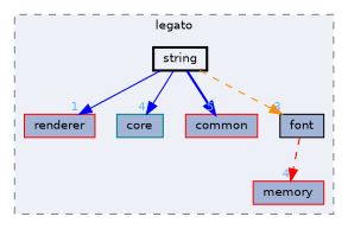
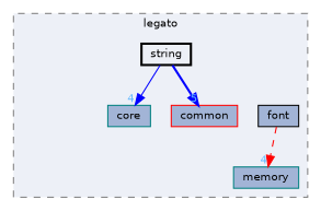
  digraph {
    compound=true
    node [color=red fillcolor="#a2b4d6" fontname=Helvetica fontsize=10 shape=box style=filled]
    edge [color=blue fontcolor=steelblue1 fontname=Helvetica fontsize=10 headlabel=4 labeldistance=1.5 labelfontname=Helvetica labelfontsize=10 style=dashed]
-   n1 [height=0.2 label=renderer width=0.4]
    n2 [color=teal height=0.2 label=core width=0.4]
    n3 [height=0.2 label=common width=0.4]
    n4 [color=black height=0.2 label=font width=0.4]
-   n5 [height=0.2 label=memory width=0.4]
+   n5 [color=teal height=0.2 label=memory width=0.4]
    n6 [color=black fillcolor="#edf0f7" height=0.2 label=string style="filled,bold" width=0.4]
    subgraph cluster_1 {
      bgcolor="#edf0f7"
      fontname=Helvetica
      fontsize=10
      label=legato
      pencolor=grey50
      style="filled,dashed"
-     n1
      n2
      n3
      n4
      n5
      n6
    }
    n4 -> n5 [color=red]
-   n6 -> n1 [headlabel=1 style=solid]
    n6 -> n2 [style=solid]
    n6 -> n3 [headlabel=5 style=bold]
-   n6 -> n4 [color=darkorange headlabel=3]
  }
